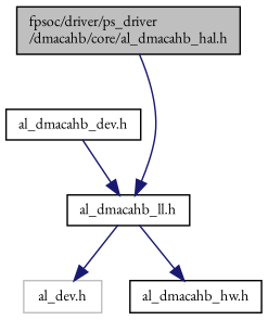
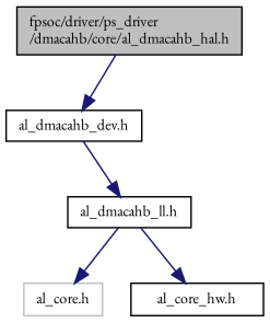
  digraph {
    fontname="EB Garamond"
    node [color=black fillcolor=white fontname="EB Garamond" fontsize=10 shape=record style=filled]
    edge [color=midnightblue fontname="EB Garamond" fontsize=10 labelfontname=Helvetica labelfontsize=10 style=solid]
    n1 [fillcolor=grey75 fontcolor=black height=0.2 label="fpsoc/driver/ps_driver\l/dmacahb/core/al_dmacahb_hal.h" width=0.4]
    n2 [height=0.2 label="al_dmacahb_dev.h" width=0.4]
    n3 [height=0.2 label="al_dmacahb_ll.h" width=0.4]
-   n4 [color=grey75 height=0.2 label="al_dev.h" width=0.4]
-   n5 [height=0.2 label="al_dmacahb_hw.h" width=0.4]
-   n1 -> n3
+   n4 [color=grey75 height=0.2 label="al_core.h" width=0.4]
+   n5 [height=0.2 label="al_core_hw.h" width=0.4]
+   n1 -> n2
    n2 -> n3
    n3 -> n4
    n3 -> n5
  }
